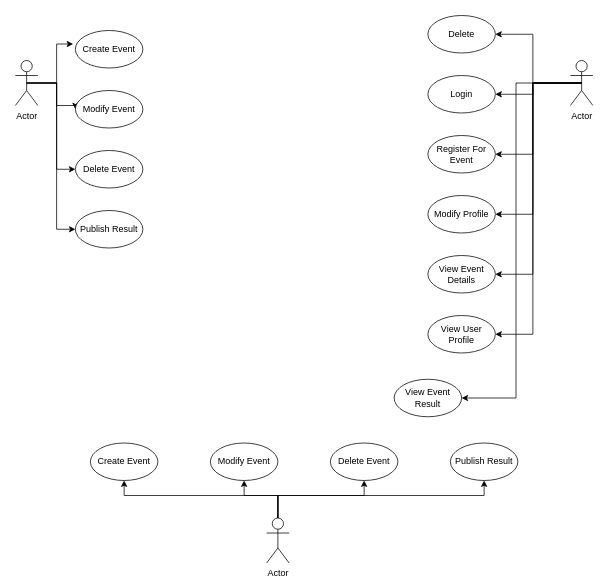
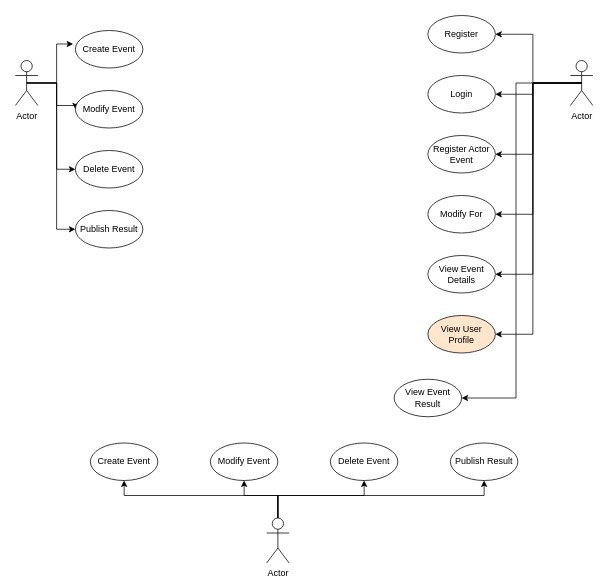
  <mxCell id="0" />
  <mxCell id="1" parent="0" />
  <mxCell id="2" style="edgeStyle=orthogonalEdgeStyle;rounded=0;orthogonalLoop=1;jettySize=auto;html=1;exitX=0.5;exitY=0.5;exitDx=0;exitDy=0;exitPerimeter=0;entryX=-0.033;entryY=0.36;entryDx=0;entryDy=0;entryPerimeter=0;" edge="1" parent="1" source="6" target="20"><mxGeometry relative="1" as="geometry" /></mxCell>
  <mxCell id="3" style="edgeStyle=orthogonalEdgeStyle;rounded=0;orthogonalLoop=1;jettySize=auto;html=1;exitX=0.5;exitY=0.5;exitDx=0;exitDy=0;exitPerimeter=0;entryX=0;entryY=0.5;entryDx=0;entryDy=0;" edge="1" parent="1" source="6" target="21"><mxGeometry relative="1" as="geometry"><Array as="points"><mxPoint x="75" y="110" /><mxPoint x="75" y="140" /><mxPoint x="100" y="140" /></Array></mxGeometry></mxCell>
  <mxCell id="4" style="edgeStyle=orthogonalEdgeStyle;rounded=0;orthogonalLoop=1;jettySize=auto;html=1;exitX=0.5;exitY=0.5;exitDx=0;exitDy=0;exitPerimeter=0;entryX=0;entryY=0.5;entryDx=0;entryDy=0;" edge="1" parent="1" source="6" target="22"><mxGeometry relative="1" as="geometry" /></mxCell>
  <mxCell id="5" style="edgeStyle=orthogonalEdgeStyle;rounded=0;orthogonalLoop=1;jettySize=auto;html=1;exitX=0.5;exitY=0.5;exitDx=0;exitDy=0;exitPerimeter=0;entryX=0;entryY=0.5;entryDx=0;entryDy=0;" edge="1" parent="1" source="6" target="23"><mxGeometry relative="1" as="geometry" /></mxCell>
  <mxCell id="6" value="Actor" style="shape=umlActor;verticalLabelPosition=bottom;verticalAlign=top;html=1;" vertex="1" parent="1"><mxGeometry x="20" y="80" width="30" height="60" as="geometry" /></mxCell>
  <mxCell id="7" style="edgeStyle=orthogonalEdgeStyle;rounded=0;orthogonalLoop=1;jettySize=auto;html=1;exitX=0.5;exitY=0;exitDx=0;exitDy=0;exitPerimeter=0;entryX=0.5;entryY=1;entryDx=0;entryDy=0;" edge="1" parent="1" source="11" target="24"><mxGeometry relative="1" as="geometry"><Array as="points"><mxPoint x="370" y="660" /><mxPoint x="165" y="660" /></Array></mxGeometry></mxCell>
  <mxCell id="8" style="edgeStyle=orthogonalEdgeStyle;rounded=0;orthogonalLoop=1;jettySize=auto;html=1;exitX=0.5;exitY=0;exitDx=0;exitDy=0;exitPerimeter=0;entryX=0.5;entryY=1;entryDx=0;entryDy=0;" edge="1" parent="1" source="11" target="25"><mxGeometry relative="1" as="geometry"><Array as="points"><mxPoint x="370" y="660" /><mxPoint x="325" y="660" /></Array></mxGeometry></mxCell>
  <mxCell id="9" style="edgeStyle=orthogonalEdgeStyle;rounded=0;orthogonalLoop=1;jettySize=auto;html=1;exitX=0.5;exitY=0;exitDx=0;exitDy=0;exitPerimeter=0;" edge="1" parent="1" source="11" target="26"><mxGeometry relative="1" as="geometry"><Array as="points"><mxPoint x="370" y="660" /><mxPoint x="485" y="660" /></Array></mxGeometry></mxCell>
  <mxCell id="10" style="edgeStyle=orthogonalEdgeStyle;rounded=0;orthogonalLoop=1;jettySize=auto;html=1;exitX=0.5;exitY=0;exitDx=0;exitDy=0;exitPerimeter=0;entryX=0.5;entryY=1;entryDx=0;entryDy=0;" edge="1" parent="1" source="11" target="27"><mxGeometry relative="1" as="geometry"><Array as="points"><mxPoint x="370" y="660" /><mxPoint x="645" y="660" /></Array></mxGeometry></mxCell>
  <mxCell id="11" value="Actor" style="shape=umlActor;verticalLabelPosition=bottom;verticalAlign=top;html=1;" vertex="1" parent="1"><mxGeometry x="355" y="690" width="30" height="60" as="geometry" /></mxCell>
  <mxCell id="12" style="edgeStyle=orthogonalEdgeStyle;rounded=0;orthogonalLoop=1;jettySize=auto;html=1;exitX=0.5;exitY=0.5;exitDx=0;exitDy=0;exitPerimeter=0;entryX=1;entryY=0.5;entryDx=0;entryDy=0;" edge="1" parent="1" source="19" target="28"><mxGeometry relative="1" as="geometry" /></mxCell>
  <mxCell id="13" style="edgeStyle=orthogonalEdgeStyle;rounded=0;orthogonalLoop=1;jettySize=auto;html=1;exitX=0.5;exitY=0.5;exitDx=0;exitDy=0;exitPerimeter=0;" edge="1" parent="1" source="19" target="29"><mxGeometry relative="1" as="geometry" /></mxCell>
  <mxCell id="14" style="edgeStyle=orthogonalEdgeStyle;rounded=0;orthogonalLoop=1;jettySize=auto;html=1;exitX=0.5;exitY=0.5;exitDx=0;exitDy=0;exitPerimeter=0;entryX=1;entryY=0.5;entryDx=0;entryDy=0;" edge="1" parent="1" source="19" target="30"><mxGeometry relative="1" as="geometry" /></mxCell>
  <mxCell id="15" style="edgeStyle=orthogonalEdgeStyle;rounded=0;orthogonalLoop=1;jettySize=auto;html=1;exitX=0.5;exitY=0.5;exitDx=0;exitDy=0;exitPerimeter=0;entryX=1;entryY=0.5;entryDx=0;entryDy=0;" edge="1" parent="1" source="19" target="31"><mxGeometry relative="1" as="geometry" /></mxCell>
  <mxCell id="16" style="edgeStyle=orthogonalEdgeStyle;rounded=0;orthogonalLoop=1;jettySize=auto;html=1;exitX=0.5;exitY=0.5;exitDx=0;exitDy=0;exitPerimeter=0;entryX=1;entryY=0.5;entryDx=0;entryDy=0;" edge="1" parent="1" source="19" target="32"><mxGeometry relative="1" as="geometry" /></mxCell>
  <mxCell id="17" style="edgeStyle=orthogonalEdgeStyle;rounded=0;orthogonalLoop=1;jettySize=auto;html=1;exitX=0.5;exitY=0.5;exitDx=0;exitDy=0;exitPerimeter=0;entryX=1;entryY=0.5;entryDx=0;entryDy=0;" edge="1" parent="1" source="19" target="33"><mxGeometry relative="1" as="geometry" /></mxCell>
  <mxCell id="18" style="edgeStyle=orthogonalEdgeStyle;rounded=0;orthogonalLoop=1;jettySize=auto;html=1;exitX=0.5;exitY=0.5;exitDx=0;exitDy=0;exitPerimeter=0;entryX=1;entryY=0.5;entryDx=0;entryDy=0;" edge="1" parent="1" source="19" target="34"><mxGeometry relative="1" as="geometry" /></mxCell>
  <mxCell id="19" value="Actor" style="shape=umlActor;verticalLabelPosition=bottom;verticalAlign=top;html=1;" vertex="1" parent="1"><mxGeometry x="760" y="80" width="30" height="60" as="geometry" /></mxCell>
  <mxCell id="20" value="Create Event" style="ellipse;whiteSpace=wrap;html=1;" vertex="1" parent="1"><mxGeometry x="100" y="40" width="90" height="50" as="geometry" /></mxCell>
  <mxCell id="21" value="Modify Event" style="ellipse;whiteSpace=wrap;html=1;" vertex="1" parent="1"><mxGeometry x="100" y="120" width="90" height="50" as="geometry" /></mxCell>
  <mxCell id="22" value="Delete Event" style="ellipse;whiteSpace=wrap;html=1;" vertex="1" parent="1"><mxGeometry x="100" y="200" width="90" height="50" as="geometry" /></mxCell>
  <mxCell id="23" value="Publish Result" style="ellipse;whiteSpace=wrap;html=1;" vertex="1" parent="1"><mxGeometry x="100" y="280" width="90" height="50" as="geometry" /></mxCell>
  <mxCell id="24" value="Create Event" style="ellipse;whiteSpace=wrap;html=1;" vertex="1" parent="1"><mxGeometry x="120" y="590" width="90" height="50" as="geometry" /></mxCell>
  <mxCell id="25" value="Modify Event" style="ellipse;whiteSpace=wrap;html=1;" vertex="1" parent="1"><mxGeometry x="280" y="590" width="90" height="50" as="geometry" /></mxCell>
  <mxCell id="26" value="Delete Event" style="ellipse;whiteSpace=wrap;html=1;" vertex="1" parent="1"><mxGeometry x="440" y="590" width="90" height="50" as="geometry" /></mxCell>
  <mxCell id="27" value="Publish Result" style="ellipse;whiteSpace=wrap;html=1;" vertex="1" parent="1"><mxGeometry x="600" y="590" width="90" height="50" as="geometry" /></mxCell>
- <mxCell id="28" value="Delete" style="ellipse;whiteSpace=wrap;html=1;" vertex="1" parent="1"><mxGeometry x="570" y="20" width="90" height="50" as="geometry" /></mxCell>
+ <mxCell id="28" value="Register" style="ellipse;whiteSpace=wrap;html=1;" vertex="1" parent="1"><mxGeometry x="570" y="20" width="90" height="50" as="geometry" /></mxCell>
  <mxCell id="29" value="Login" style="ellipse;whiteSpace=wrap;html=1;" vertex="1" parent="1"><mxGeometry x="570" y="100" width="90" height="50" as="geometry" /></mxCell>
- <mxCell id="30" value="Register For Event" style="ellipse;whiteSpace=wrap;html=1;" vertex="1" parent="1"><mxGeometry x="570" y="180" width="90" height="50" as="geometry" /></mxCell>
- <mxCell id="31" value="Modify Profile" style="ellipse;whiteSpace=wrap;html=1;" vertex="1" parent="1"><mxGeometry x="570" y="260" width="90" height="50" as="geometry" /></mxCell>
+ <mxCell id="30" value="Register Actor Event" style="ellipse;whiteSpace=wrap;html=1;" vertex="1" parent="1"><mxGeometry x="570" y="180" width="90" height="50" as="geometry" /></mxCell>
+ <mxCell id="31" value="Modify For" style="ellipse;whiteSpace=wrap;html=1;" vertex="1" parent="1"><mxGeometry x="570" y="260" width="90" height="50" as="geometry" /></mxCell>
  <mxCell id="32" value="View Event Details" style="ellipse;whiteSpace=wrap;html=1;" vertex="1" parent="1"><mxGeometry x="570" y="340" width="90" height="50" as="geometry" /></mxCell>
- <mxCell id="33" value="View User Profile" style="ellipse;whiteSpace=wrap;html=1;" vertex="1" parent="1"><mxGeometry x="570" y="420" width="90" height="50" as="geometry" /></mxCell>
+ <mxCell id="33" value="View User Profile" style="ellipse;whiteSpace=wrap;html=1;fillColor=#ffe6cc;" vertex="1" parent="1"><mxGeometry x="570" y="420" width="90" height="50" as="geometry" /></mxCell>
  <mxCell id="34" value="View Event Result" style="ellipse;whiteSpace=wrap;html=1;" vertex="1" parent="1"><mxGeometry x="525" y="505" width="90" height="50" as="geometry" /></mxCell>
